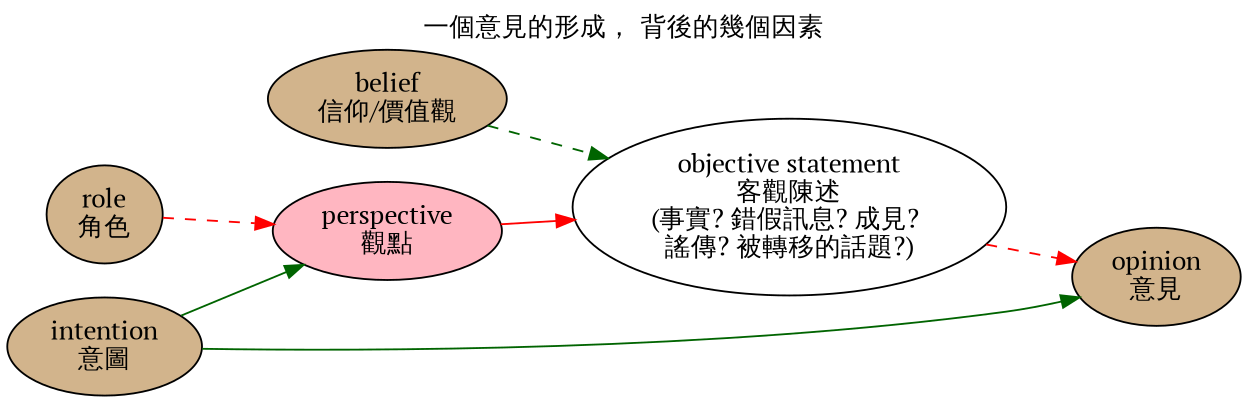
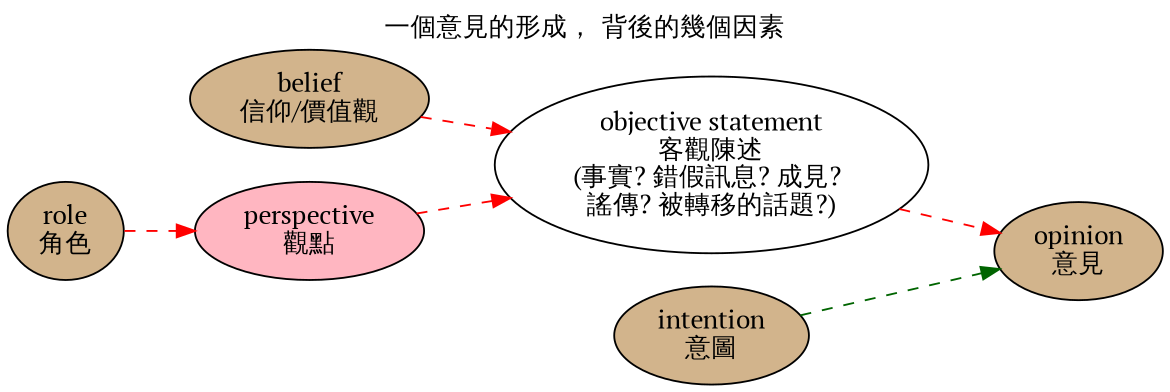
  digraph {
    compound=true
    fontname="PT Serif"
    label="一個意見的形成， 背後的幾個因素"
    labelloc=t
    rankdir=LR
    node [fillcolor=tan fontname="PT Serif" style=filled]
    edge [color=red fontname="PT Serif"]
    n1 [label="belief\n信仰/價值觀"]
    n2 [fillcolor=white label="objective statement\n客觀陳述\n(事實? 錯假訊息? 成見? \n謠傳? 被轉移的話題?)"]
    n3 [fillcolor=lightpink label="perspective\n觀點"]
    n4 [label="opinion\n意見"]
    n5 [label="role\n角色"]
    n6 [label="intention\n意圖"]
-   n1 -> n2 [color=darkgreen style=dashed]
+   n1 -> n2 [style=dashed]
    n2 -> n4 [style=dashed]
-   n3 -> n2
+   n3 -> n2 [style=dashed]
    n5 -> n3 [style=dashed]
-   n6 -> n3 [color=darkgreen]
-   n6 -> n4 [color=darkgreen]
+   n6 -> n4 [color=darkgreen style=dashed]
  }
